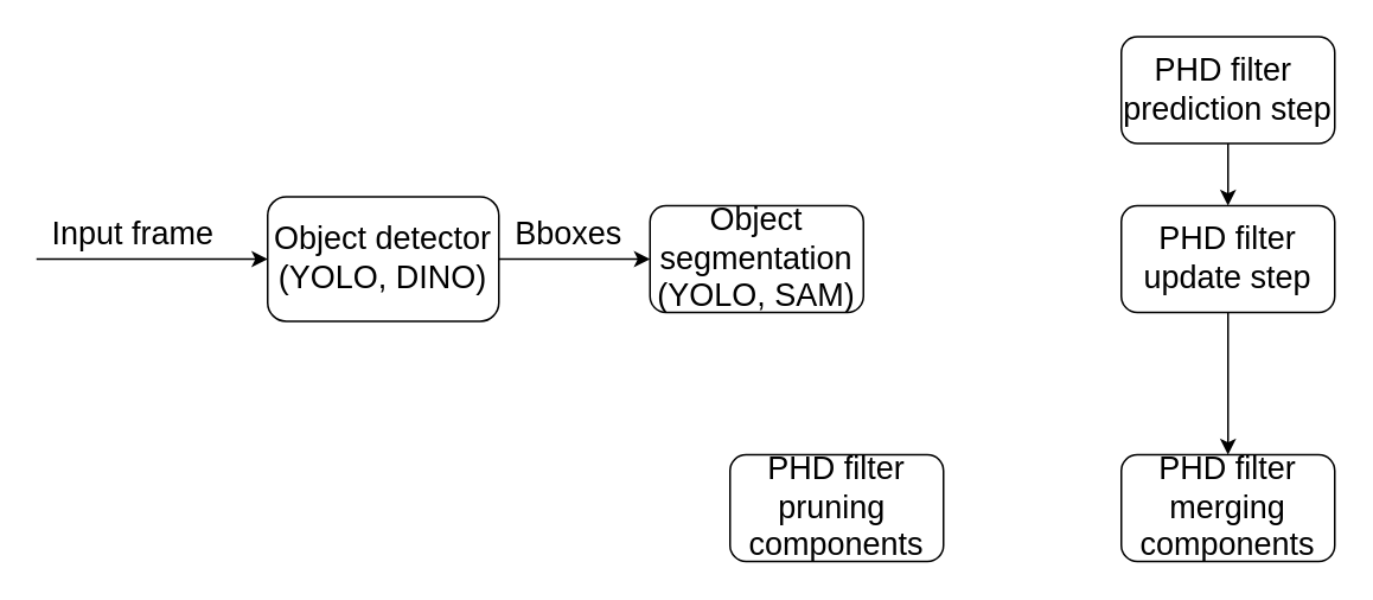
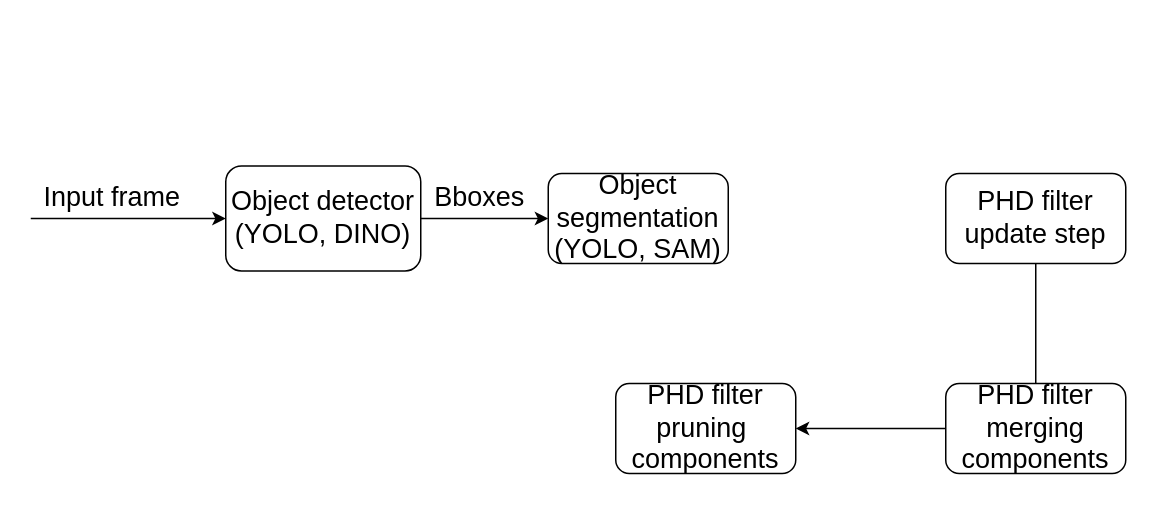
  <mxCell id="0" />
  <mxCell id="1" parent="0" />
  <mxCell id="2" value="" style="edgeStyle=orthogonalEdgeStyle;rounded=0;orthogonalLoop=1;jettySize=auto;html=1;" edge="1" parent="1" source="4" target="7"><mxGeometry relative="1" as="geometry" /></mxCell>
  <mxCell id="3" value="&lt;font style=&quot;font-size: 18px;&quot;&gt;Bboxes&lt;/font&gt;" style="edgeLabel;html=1;align=center;verticalAlign=middle;resizable=0;points=[];" vertex="1" connectable="0" parent="2"><mxGeometry x="-0.106" y="1" relative="1" as="geometry"><mxPoint y="-14" as="offset" /></mxGeometry></mxCell>
  <mxCell id="4" value="&lt;font style=&quot;font-size: 18px;&quot;&gt;Object detector (YOLO, DINO)&lt;/font&gt;" style="rounded=1;whiteSpace=wrap;html=1;" vertex="1" parent="1"><mxGeometry x="150" y="110" width="130" height="70" as="geometry" /></mxCell>
  <mxCell id="5" value="" style="endArrow=classic;html=1;rounded=0;entryX=0;entryY=0.5;entryDx=0;entryDy=0;" edge="1" parent="1" target="4"><mxGeometry width="50" height="50" relative="1" as="geometry"><mxPoint x="20" y="145" as="sourcePoint" /><mxPoint x="420" y="240" as="targetPoint" /></mxGeometry></mxCell>
  <mxCell id="6" value="&lt;font style=&quot;font-size: 18px;&quot;&gt;Input frame&lt;/font&gt;" style="edgeLabel;html=1;align=center;verticalAlign=middle;resizable=0;points=[];" vertex="1" connectable="0" parent="5"><mxGeometry x="-0.185" y="1" relative="1" as="geometry"><mxPoint y="-14" as="offset" /></mxGeometry></mxCell>
  <mxCell id="7" value="&lt;font style=&quot;font-size: 18px;&quot;&gt;Object segmentation&lt;br&gt;(YOLO, SAM)&lt;/font&gt;" style="whiteSpace=wrap;html=1;rounded=1;" vertex="1" parent="1"><mxGeometry x="365" y="115" width="120" height="60" as="geometry" /></mxCell>
- <mxCell id="8" style="edgeStyle=orthogonalEdgeStyle;rounded=0;orthogonalLoop=1;jettySize=auto;html=1;entryX=0.5;entryY=0;entryDx=0;entryDy=0;" edge="1" parent="1" source="9" target="11"><mxGeometry relative="1" as="geometry" /></mxCell>
- <mxCell id="9" value="&lt;font style=&quot;font-size: 18px;&quot;&gt;PHD filter&amp;nbsp;&lt;br&gt;prediction step&lt;/font&gt;" style="whiteSpace=wrap;html=1;rounded=1;" vertex="1" parent="1"><mxGeometry x="630" y="20" width="120" height="60" as="geometry" /></mxCell>
- <mxCell id="10" value="" style="edgeStyle=orthogonalEdgeStyle;rounded=0;orthogonalLoop=1;jettySize=auto;html=1;" edge="1" parent="1" source="11" target="13"><mxGeometry relative="1" as="geometry" /></mxCell>
+ <mxCell id="10" value="" style="edgeStyle=orthogonalEdgeStyle;rounded=0;orthogonalLoop=1;jettySize=auto;html=1;endArrow=none;" edge="1" parent="1" source="11" target="13"><mxGeometry relative="1" as="geometry" /></mxCell>
  <mxCell id="11" value="&lt;font style=&quot;font-size: 18px;&quot;&gt;PHD filter&lt;br&gt;update step&lt;/font&gt;" style="rounded=1;whiteSpace=wrap;html=1;" vertex="1" parent="1"><mxGeometry x="630" y="115" width="120" height="60" as="geometry" /></mxCell>
+ <mxCell id="12" value="" style="edgeStyle=orthogonalEdgeStyle;rounded=0;orthogonalLoop=1;jettySize=auto;html=1;" edge="1" parent="1" source="13" target="14"><mxGeometry relative="1" as="geometry" /></mxCell>
  <mxCell id="13" value="&lt;font style=&quot;font-size: 18px;&quot;&gt;PHD filter&lt;br&gt;merging &lt;br&gt;components&lt;/font&gt;" style="whiteSpace=wrap;html=1;rounded=1;" vertex="1" parent="1"><mxGeometry x="630" y="255" width="120" height="60" as="geometry" /></mxCell>
  <mxCell id="14" value="&lt;font style=&quot;font-size: 18px;&quot;&gt;PHD filter&lt;br&gt;pruning&amp;nbsp;&lt;br&gt;components&lt;/font&gt;" style="whiteSpace=wrap;html=1;rounded=1;" vertex="1" parent="1"><mxGeometry x="410" y="255" width="120" height="60" as="geometry" /></mxCell>
